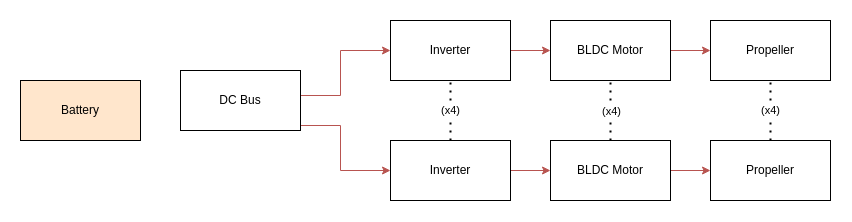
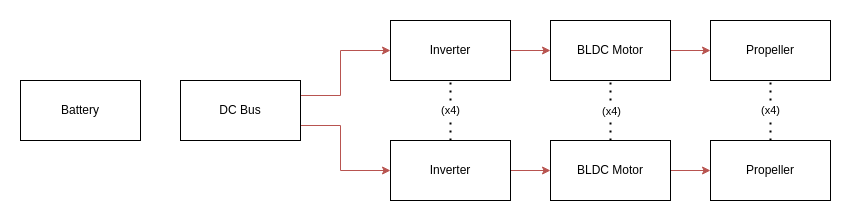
  <mxCell id="0" />
  <mxCell id="1" parent="0" />
- <mxCell id="2" value="Battery" style="rounded=0;whiteSpace=wrap;html=1;fillColor=#ffe6cc;" parent="1" vertex="1"><mxGeometry y="80" width="120" height="60" as="geometry" x="20" /></mxCell>
+ <mxCell id="2" value="Battery" style="rounded=0;whiteSpace=wrap;html=1;" parent="1" vertex="1"><mxGeometry y="80" width="120" height="60" as="geometry" x="20" /></mxCell>
  <mxCell id="3" style="edgeStyle=orthogonalEdgeStyle;rounded=0;orthogonalLoop=1;jettySize=auto;html=1;exitX=1;exitY=0.25;exitDx=0;exitDy=0;entryX=0;entryY=0.5;entryDx=0;entryDy=0;fillColor=#f8cecc;strokeColor=#b85450;" parent="1" source="5" target="7" edge="1"><mxGeometry relative="1" as="geometry"><Array as="points"><mxPoint x="340" y="95" /><mxPoint x="340" y="50" /></Array></mxGeometry></mxCell>
  <mxCell id="4" style="edgeStyle=orthogonalEdgeStyle;rounded=0;orthogonalLoop=1;jettySize=auto;html=1;exitX=1;exitY=0.75;exitDx=0;exitDy=0;entryX=0;entryY=0.5;entryDx=0;entryDy=0;fillColor=#f8cecc;strokeColor=#b85450;" parent="1" source="5" target="9" edge="1"><mxGeometry relative="1" as="geometry"><Array as="points"><mxPoint x="340" y="125" /><mxPoint x="340" y="170" /></Array></mxGeometry></mxCell>
- <mxCell id="5" value="DC Bus" style="rounded=0;whiteSpace=wrap;html=1;" parent="1" vertex="1"><mxGeometry x="180" y="70" width="120" height="60" as="geometry" /></mxCell>
+ <mxCell id="5" value="DC Bus" style="rounded=0;whiteSpace=wrap;html=1;" parent="1" vertex="1"><mxGeometry x="180" y="80" width="120" height="60" as="geometry" /></mxCell>
  <mxCell id="6" style="edgeStyle=orthogonalEdgeStyle;rounded=0;orthogonalLoop=1;jettySize=auto;html=1;exitX=1;exitY=0.5;exitDx=0;exitDy=0;entryX=0;entryY=0.5;entryDx=0;entryDy=0;fillColor=#f8cecc;strokeColor=#b85450;" parent="1" source="7" target="11" edge="1"><mxGeometry relative="1" as="geometry" /></mxCell>
  <mxCell id="7" value="Inverter" style="rounded=0;whiteSpace=wrap;html=1;" parent="1" vertex="1"><mxGeometry x="390" y="20" width="120" height="60" as="geometry" /></mxCell>
  <mxCell id="8" style="edgeStyle=orthogonalEdgeStyle;rounded=0;orthogonalLoop=1;jettySize=auto;html=1;exitX=1;exitY=0.5;exitDx=0;exitDy=0;entryX=0;entryY=0.5;entryDx=0;entryDy=0;fillColor=#f8cecc;strokeColor=#b85450;" parent="1" source="9" target="13" edge="1"><mxGeometry relative="1" as="geometry" /></mxCell>
  <mxCell id="9" value="Inverter" style="rounded=0;whiteSpace=wrap;html=1;" parent="1" vertex="1"><mxGeometry x="390" y="140" width="120" height="60" as="geometry" /></mxCell>
  <mxCell id="10" style="edgeStyle=orthogonalEdgeStyle;rounded=0;orthogonalLoop=1;jettySize=auto;html=1;exitX=1;exitY=0.5;exitDx=0;exitDy=0;entryX=0;entryY=0.5;entryDx=0;entryDy=0;fillColor=#f8cecc;strokeColor=#b85450;" parent="1" source="11" target="14" edge="1"><mxGeometry relative="1" as="geometry" /></mxCell>
  <mxCell id="11" value="BLDC Motor" style="rounded=0;whiteSpace=wrap;html=1;" parent="1" vertex="1"><mxGeometry x="550" y="20" width="120" height="60" as="geometry" /></mxCell>
  <mxCell id="12" style="edgeStyle=orthogonalEdgeStyle;rounded=0;orthogonalLoop=1;jettySize=auto;html=1;exitX=1;exitY=0.5;exitDx=0;exitDy=0;entryX=0;entryY=0.5;entryDx=0;entryDy=0;fillColor=#f8cecc;strokeColor=#b85450;" parent="1" source="13" target="15" edge="1"><mxGeometry relative="1" as="geometry" /></mxCell>
  <mxCell id="13" value="BLDC Motor" style="rounded=0;whiteSpace=wrap;html=1;" parent="1" vertex="1"><mxGeometry x="550" y="140" width="120" height="60" as="geometry" /></mxCell>
  <mxCell id="14" value="Propeller" style="rounded=0;whiteSpace=wrap;html=1;" parent="1" vertex="1"><mxGeometry x="710" y="20" width="120" height="60" as="geometry" /></mxCell>
  <mxCell id="15" value="Propeller" style="rounded=0;whiteSpace=wrap;html=1;" parent="1" vertex="1"><mxGeometry x="710" y="140" width="120" height="60" as="geometry" /></mxCell>
  <mxCell id="16" value="(x4)" style="endArrow=none;dashed=1;html=1;dashPattern=1 3;strokeWidth=2;entryX=0.5;entryY=1;entryDx=0;entryDy=0;exitX=0.5;exitY=0;exitDx=0;exitDy=0;" parent="1" source="9" target="7" edge="1"><mxGeometry width="50" height="50" relative="1" as="geometry"><mxPoint x="420" y="140" as="sourcePoint" /><mxPoint x="470" y="90" as="targetPoint" /></mxGeometry></mxCell>
  <mxCell id="17" value="" style="endArrow=none;dashed=1;html=1;dashPattern=1 3;strokeWidth=2;entryX=0.5;entryY=1;entryDx=0;entryDy=0;exitX=0.5;exitY=0;exitDx=0;exitDy=0;" parent="1" source="13" target="11" edge="1"><mxGeometry width="50" height="50" relative="1" as="geometry"><mxPoint x="580" y="150" as="sourcePoint" /><mxPoint x="630" y="100" as="targetPoint" /></mxGeometry></mxCell>
  <mxCell id="18" value="(x4)" style="edgeLabel;html=1;align=center;verticalAlign=middle;resizable=0;points=[];" parent="17" vertex="1" connectable="0"><mxGeometry x="0.333" y="1" relative="1" as="geometry"><mxPoint x="1" y="10" as="offset" /></mxGeometry></mxCell>
  <mxCell id="19" value="(x4)" style="endArrow=none;dashed=1;html=1;dashPattern=1 3;strokeWidth=2;entryX=0.5;entryY=1;entryDx=0;entryDy=0;exitX=0.5;exitY=0;exitDx=0;exitDy=0;" parent="1" source="15" target="14" edge="1"><mxGeometry width="50" height="50" relative="1" as="geometry"><mxPoint x="480" y="270" as="sourcePoint" /><mxPoint x="530" y="220" as="targetPoint" /></mxGeometry></mxCell>
